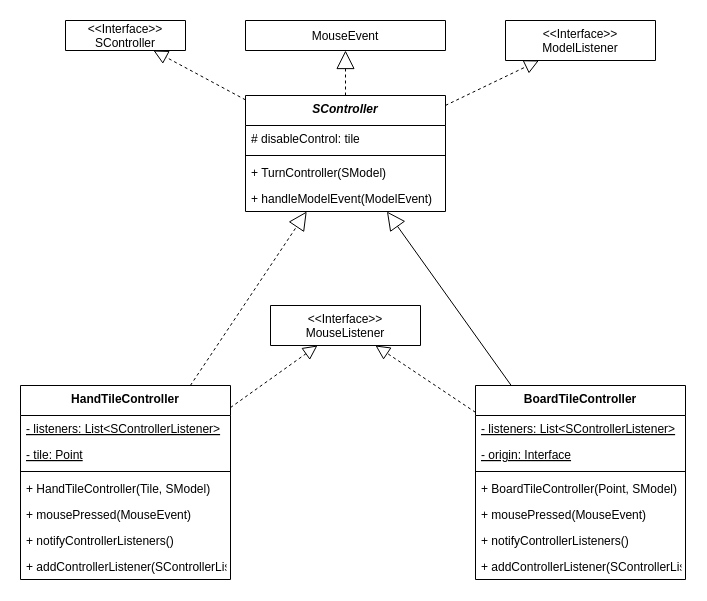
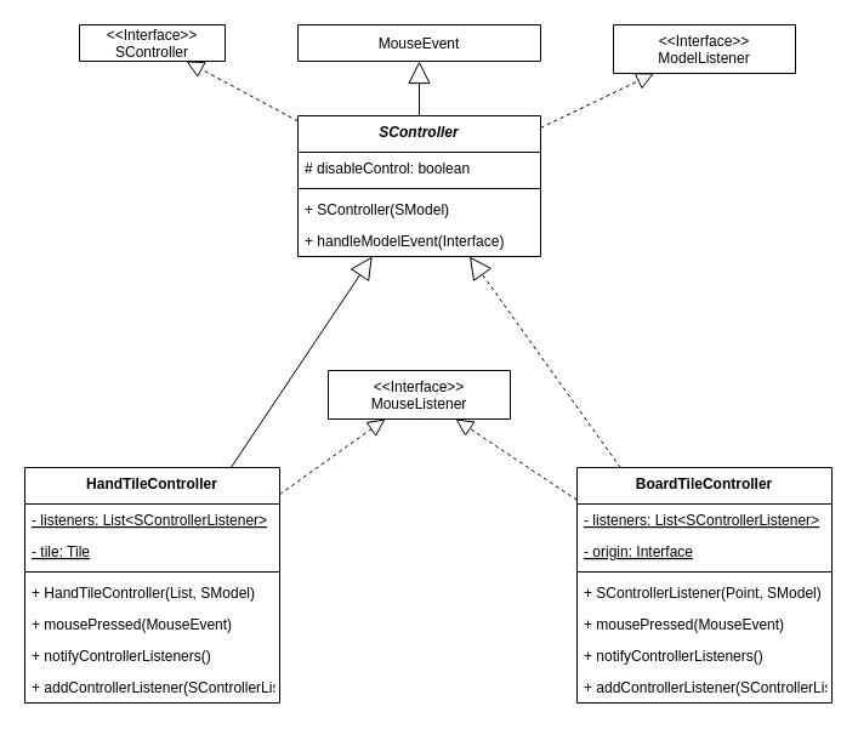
  <mxCell id="0" />
  <mxCell id="1" parent="0" />
  <mxCell id="2" value="SController" style="swimlane;fontStyle=3;align=center;verticalAlign=top;childLayout=stackLayout;horizontal=1;startSize=30;horizontalStack=0;resizeParent=1;resizeParentMax=0;resizeLast=0;collapsible=1;marginBottom=0;" parent="1" vertex="1"><mxGeometry x="245" y="95" width="200" height="116" as="geometry" /></mxCell>
- <mxCell id="3" value="# disableControl: tile" style="text;strokeColor=none;fillColor=none;align=left;verticalAlign=top;spacingLeft=4;spacingRight=4;overflow=hidden;rotatable=0;points=[[0,0.5],[1,0.5]];portConstraint=eastwest;" parent="2" vertex="1"><mxGeometry y="30" width="200" height="26" as="geometry" /></mxCell>
+ <mxCell id="3" value="# disableControl: boolean" style="text;strokeColor=none;fillColor=none;align=left;verticalAlign=top;spacingLeft=4;spacingRight=4;overflow=hidden;rotatable=0;points=[[0,0.5],[1,0.5]];portConstraint=eastwest;" parent="2" vertex="1"><mxGeometry y="30" width="200" height="26" as="geometry" /></mxCell>
  <mxCell id="4" value="" style="line;strokeWidth=1;fillColor=none;align=left;verticalAlign=middle;spacingTop=-1;spacingLeft=3;spacingRight=3;rotatable=0;labelPosition=right;points=[];portConstraint=eastwest;" parent="2" vertex="1"><mxGeometry y="56" width="200" height="8" as="geometry" /></mxCell>
- <mxCell id="5" value="+ TurnController(SModel)" style="text;strokeColor=none;fillColor=none;align=left;verticalAlign=top;spacingLeft=4;spacingRight=4;overflow=hidden;rotatable=0;points=[[0,0.5],[1,0.5]];portConstraint=eastwest;" parent="2" vertex="1"><mxGeometry y="64" width="200" height="26" as="geometry" /></mxCell>
- <mxCell id="6" value="+ handleModelEvent(ModelEvent)" style="text;strokeColor=none;fillColor=none;align=left;verticalAlign=top;spacingLeft=4;spacingRight=4;overflow=hidden;rotatable=0;points=[[0,0.5],[1,0.5]];portConstraint=eastwest;" parent="2" vertex="1"><mxGeometry y="90" width="200" height="26" as="geometry" /></mxCell>
+ <mxCell id="5" value="+ SController(SModel)" style="text;strokeColor=none;fillColor=none;align=left;verticalAlign=top;spacingLeft=4;spacingRight=4;overflow=hidden;rotatable=0;points=[[0,0.5],[1,0.5]];portConstraint=eastwest;" parent="2" vertex="1"><mxGeometry y="64" width="200" height="26" as="geometry" /></mxCell>
+ <mxCell id="6" value="+ handleModelEvent(Interface)" style="text;strokeColor=none;fillColor=none;align=left;verticalAlign=top;spacingLeft=4;spacingRight=4;overflow=hidden;rotatable=0;points=[[0,0.5],[1,0.5]];portConstraint=eastwest;" parent="2" vertex="1"><mxGeometry y="90" width="200" height="26" as="geometry" /></mxCell>
  <mxCell id="7" value="&lt;&lt;Interface&gt;&gt;&#10;ModelListener" style="swimlane;fontStyle=0;childLayout=stackLayout;horizontal=1;startSize=40;fillColor=none;horizontalStack=0;resizeParent=1;resizeParentMax=0;resizeLast=0;collapsible=1;marginBottom=0;" parent="1" vertex="1"><mxGeometry x="505" y="20" width="150" height="40" as="geometry" /></mxCell>
  <mxCell id="8" value="" style="endArrow=block;dashed=1;endFill=0;endSize=12;html=1;rounded=0;" parent="1" source="2" target="7" edge="1"><mxGeometry width="160" relative="1" as="geometry"><mxPoint x="255" y="365" as="sourcePoint" /><mxPoint x="415" y="365" as="targetPoint" /></mxGeometry></mxCell>
- <mxCell id="9" value="" style="endArrow=block;endSize=16;endFill=0;html=1;rounded=0;dashed=1;" parent="1" source="2" target="10" edge="1"><mxGeometry x="-0.587" y="86" width="160" relative="1" as="geometry"><mxPoint x="265" y="365" as="sourcePoint" /><mxPoint x="165" y="65" as="targetPoint" /><mxPoint as="offset" /></mxGeometry></mxCell>
+ <mxCell id="9" value="" style="endArrow=block;endSize=16;endFill=0;html=1;rounded=0;" parent="1" source="2" target="10" edge="1"><mxGeometry x="-0.587" y="86" width="160" relative="1" as="geometry"><mxPoint x="265" y="365" as="sourcePoint" /><mxPoint x="165" y="65" as="targetPoint" /><mxPoint as="offset" /></mxGeometry></mxCell>
  <mxCell id="10" value="MouseEvent" style="swimlane;fontStyle=0;childLayout=stackLayout;horizontal=1;startSize=40;fillColor=none;horizontalStack=0;resizeParent=1;resizeParentMax=0;resizeLast=0;collapsible=1;marginBottom=0;" parent="1" vertex="1"><mxGeometry x="245" y="20" width="200" height="30" as="geometry" /></mxCell>
  <mxCell id="11" value="BoardTileController" style="swimlane;fontStyle=1;align=center;verticalAlign=top;childLayout=stackLayout;horizontal=1;startSize=30;horizontalStack=0;resizeParent=1;resizeParentMax=0;resizeLast=0;collapsible=1;marginBottom=0;" parent="1" vertex="1"><mxGeometry x="475" y="385" width="210" height="194" as="geometry" /></mxCell>
  <mxCell id="12" value="- listeners: List&lt;SControllerListener&gt;" style="text;strokeColor=none;fillColor=none;align=left;verticalAlign=top;spacingLeft=4;spacingRight=4;overflow=hidden;rotatable=0;points=[[0,0.5],[1,0.5]];portConstraint=eastwest;fontStyle=4" parent="11" vertex="1"><mxGeometry y="30" width="210" height="26" as="geometry" /></mxCell>
  <mxCell id="13" value="- origin: Interface" style="text;strokeColor=none;fillColor=none;align=left;verticalAlign=top;spacingLeft=4;spacingRight=4;overflow=hidden;rotatable=0;points=[[0,0.5],[1,0.5]];portConstraint=eastwest;fontStyle=4" parent="11" vertex="1"><mxGeometry y="56" width="210" height="26" as="geometry" /></mxCell>
  <mxCell id="14" value="" style="line;strokeWidth=1;fillColor=none;align=left;verticalAlign=middle;spacingTop=-1;spacingLeft=3;spacingRight=3;rotatable=0;labelPosition=right;points=[];portConstraint=eastwest;" parent="11" vertex="1"><mxGeometry y="82" width="210" height="8" as="geometry" /></mxCell>
- <mxCell id="15" value="+ BoardTileController(Point, SModel)" style="text;strokeColor=none;fillColor=none;align=left;verticalAlign=top;spacingLeft=4;spacingRight=4;overflow=hidden;rotatable=0;points=[[0,0.5],[1,0.5]];portConstraint=eastwest;" parent="11" vertex="1"><mxGeometry y="90" width="210" height="26" as="geometry" /></mxCell>
+ <mxCell id="15" value="+ SControllerListener(Point, SModel)" style="text;strokeColor=none;fillColor=none;align=left;verticalAlign=top;spacingLeft=4;spacingRight=4;overflow=hidden;rotatable=0;points=[[0,0.5],[1,0.5]];portConstraint=eastwest;" parent="11" vertex="1"><mxGeometry y="90" width="210" height="26" as="geometry" /></mxCell>
  <mxCell id="16" value="+ mousePressed(MouseEvent)" style="text;strokeColor=none;fillColor=none;align=left;verticalAlign=top;spacingLeft=4;spacingRight=4;overflow=hidden;rotatable=0;points=[[0,0.5],[1,0.5]];portConstraint=eastwest;" parent="11" vertex="1"><mxGeometry y="116" width="210" height="26" as="geometry" /></mxCell>
  <mxCell id="17" value="+ notifyControllerListeners()" style="text;strokeColor=none;fillColor=none;align=left;verticalAlign=top;spacingLeft=4;spacingRight=4;overflow=hidden;rotatable=0;points=[[0,0.5],[1,0.5]];portConstraint=eastwest;" parent="11" vertex="1"><mxGeometry y="142" width="210" height="26" as="geometry" /></mxCell>
  <mxCell id="18" value="+ addControllerListener(SControllerListener)" style="text;strokeColor=none;fillColor=none;align=left;verticalAlign=top;spacingLeft=4;spacingRight=4;overflow=hidden;rotatable=0;points=[[0,0.5],[1,0.5]];portConstraint=eastwest;" parent="11" vertex="1"><mxGeometry y="168" width="210" height="26" as="geometry" /></mxCell>
- <mxCell id="19" value="" style="endArrow=block;endSize=16;endFill=0;html=1;rounded=0;" parent="1" source="11" target="2" edge="1"><mxGeometry x="-0.587" y="86" width="160" relative="1" as="geometry"><mxPoint x="245" y="105" as="sourcePoint" /><mxPoint x="245" y="55" as="targetPoint" /><mxPoint as="offset" /></mxGeometry></mxCell>
+ <mxCell id="19" value="" style="endArrow=block;endSize=16;endFill=0;html=1;rounded=0;dashed=1;" parent="1" source="11" target="2" edge="1"><mxGeometry x="-0.587" y="86" width="160" relative="1" as="geometry"><mxPoint x="245" y="105" as="sourcePoint" /><mxPoint x="245" y="55" as="targetPoint" /><mxPoint as="offset" /></mxGeometry></mxCell>
  <mxCell id="20" value="&lt;&lt;Interface&gt;&gt;&#10;SController" style="swimlane;fontStyle=0;childLayout=stackLayout;horizontal=1;startSize=40;fillColor=none;horizontalStack=0;resizeParent=1;resizeParentMax=0;resizeLast=0;collapsible=1;marginBottom=0;" parent="1" vertex="1"><mxGeometry x="65" y="20" width="120" height="30" as="geometry" /></mxCell>
  <mxCell id="21" value="" style="endArrow=block;dashed=1;endFill=0;endSize=12;html=1;rounded=0;" parent="1" source="2" target="20" edge="1"><mxGeometry width="160" relative="1" as="geometry"><mxPoint x="455" y="114.837" as="sourcePoint" /><mxPoint x="558.475" y="65" as="targetPoint" /></mxGeometry></mxCell>
  <mxCell id="22" value="&lt;&lt;Interface&gt;&gt;&#10;MouseListener" style="swimlane;fontStyle=0;childLayout=stackLayout;horizontal=1;startSize=40;fillColor=none;horizontalStack=0;resizeParent=1;resizeParentMax=0;resizeLast=0;collapsible=1;marginBottom=0;" parent="1" vertex="1"><mxGeometry x="270" y="305" width="150" height="40" as="geometry" /></mxCell>
  <mxCell id="23" value="HandTileController" style="swimlane;fontStyle=1;align=center;verticalAlign=top;childLayout=stackLayout;horizontal=1;startSize=30;horizontalStack=0;resizeParent=1;resizeParentMax=0;resizeLast=0;collapsible=1;marginBottom=0;" parent="1" vertex="1"><mxGeometry x="20" y="385" width="210" height="194" as="geometry" /></mxCell>
  <mxCell id="24" value="- listeners: List&lt;SControllerListener&gt;&#10;" style="text;strokeColor=none;fillColor=none;align=left;verticalAlign=top;spacingLeft=4;spacingRight=4;overflow=hidden;rotatable=0;points=[[0,0.5],[1,0.5]];portConstraint=eastwest;fontStyle=4" parent="23" vertex="1"><mxGeometry y="30" width="210" height="26" as="geometry" /></mxCell>
- <mxCell id="25" value="- tile: Point" style="text;strokeColor=none;fillColor=none;align=left;verticalAlign=top;spacingLeft=4;spacingRight=4;overflow=hidden;rotatable=0;points=[[0,0.5],[1,0.5]];portConstraint=eastwest;fontStyle=4" parent="23" vertex="1"><mxGeometry y="56" width="210" height="26" as="geometry" /></mxCell>
+ <mxCell id="25" value="- tile: Tile" style="text;strokeColor=none;fillColor=none;align=left;verticalAlign=top;spacingLeft=4;spacingRight=4;overflow=hidden;rotatable=0;points=[[0,0.5],[1,0.5]];portConstraint=eastwest;fontStyle=4" parent="23" vertex="1"><mxGeometry y="56" width="210" height="26" as="geometry" /></mxCell>
  <mxCell id="26" value="" style="line;strokeWidth=1;fillColor=none;align=left;verticalAlign=middle;spacingTop=-1;spacingLeft=3;spacingRight=3;rotatable=0;labelPosition=right;points=[];portConstraint=eastwest;" parent="23" vertex="1"><mxGeometry y="82" width="210" height="8" as="geometry" /></mxCell>
- <mxCell id="27" value="+ HandTileController(Tile, SModel)" style="text;strokeColor=none;fillColor=none;align=left;verticalAlign=top;spacingLeft=4;spacingRight=4;overflow=hidden;rotatable=0;points=[[0,0.5],[1,0.5]];portConstraint=eastwest;" parent="23" vertex="1"><mxGeometry y="90" width="210" height="26" as="geometry" /></mxCell>
+ <mxCell id="27" value="+ HandTileController(List, SModel)" style="text;strokeColor=none;fillColor=none;align=left;verticalAlign=top;spacingLeft=4;spacingRight=4;overflow=hidden;rotatable=0;points=[[0,0.5],[1,0.5]];portConstraint=eastwest;" parent="23" vertex="1"><mxGeometry y="90" width="210" height="26" as="geometry" /></mxCell>
  <mxCell id="28" value="+ mousePressed(MouseEvent)" style="text;strokeColor=none;fillColor=none;align=left;verticalAlign=top;spacingLeft=4;spacingRight=4;overflow=hidden;rotatable=0;points=[[0,0.5],[1,0.5]];portConstraint=eastwest;" parent="23" vertex="1"><mxGeometry y="116" width="210" height="26" as="geometry" /></mxCell>
  <mxCell id="29" value="+ notifyControllerListeners()" style="text;strokeColor=none;fillColor=none;align=left;verticalAlign=top;spacingLeft=4;spacingRight=4;overflow=hidden;rotatable=0;points=[[0,0.5],[1,0.5]];portConstraint=eastwest;" parent="23" vertex="1"><mxGeometry y="142" width="210" height="26" as="geometry" /></mxCell>
  <mxCell id="30" value="+ addControllerListener(SControllerListener)" style="text;strokeColor=none;fillColor=none;align=left;verticalAlign=top;spacingLeft=4;spacingRight=4;overflow=hidden;rotatable=0;points=[[0,0.5],[1,0.5]];portConstraint=eastwest;" parent="23" vertex="1"><mxGeometry y="168" width="210" height="26" as="geometry" /></mxCell>
- <mxCell id="31" value="" style="endArrow=block;endSize=16;endFill=0;html=1;rounded=0;dashed=1;" parent="1" source="23" target="2" edge="1"><mxGeometry x="-0.587" y="86" width="160" relative="1" as="geometry"><mxPoint x="557.904" y="395" as="sourcePoint" /><mxPoint x="405.726" y="221" as="targetPoint" /><mxPoint as="offset" /></mxGeometry></mxCell>
+ <mxCell id="31" value="" style="endArrow=block;endSize=16;endFill=0;html=1;rounded=0;" parent="1" source="23" target="2" edge="1"><mxGeometry x="-0.587" y="86" width="160" relative="1" as="geometry"><mxPoint x="557.904" y="395" as="sourcePoint" /><mxPoint x="405.726" y="221" as="targetPoint" /><mxPoint as="offset" /></mxGeometry></mxCell>
  <mxCell id="32" value="" style="endArrow=block;dashed=1;endFill=0;endSize=12;html=1;rounded=0;" parent="1" source="11" target="22" edge="1"><mxGeometry width="160" relative="1" as="geometry"><mxPoint x="455" y="114.915" as="sourcePoint" /><mxPoint x="548.407" y="70" as="targetPoint" /></mxGeometry></mxCell>
  <mxCell id="33" value="" style="endArrow=block;dashed=1;endFill=0;endSize=12;html=1;rounded=0;" parent="1" source="23" target="22" edge="1"><mxGeometry width="160" relative="1" as="geometry"><mxPoint x="465" y="124.915" as="sourcePoint" /><mxPoint x="558.407" y="80" as="targetPoint" /></mxGeometry></mxCell>
